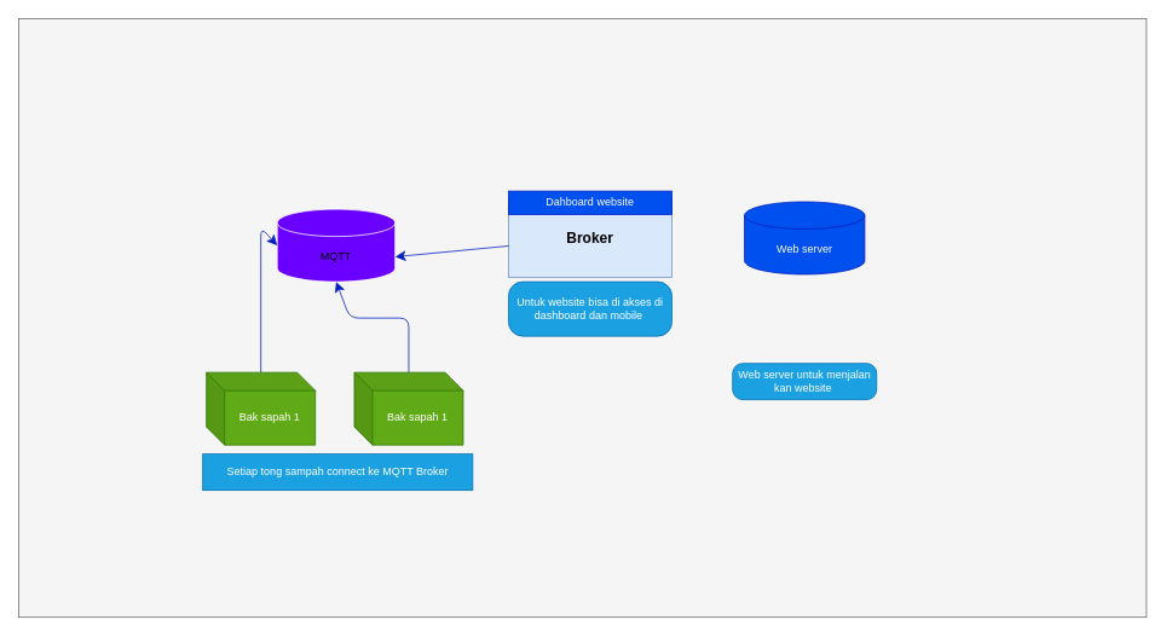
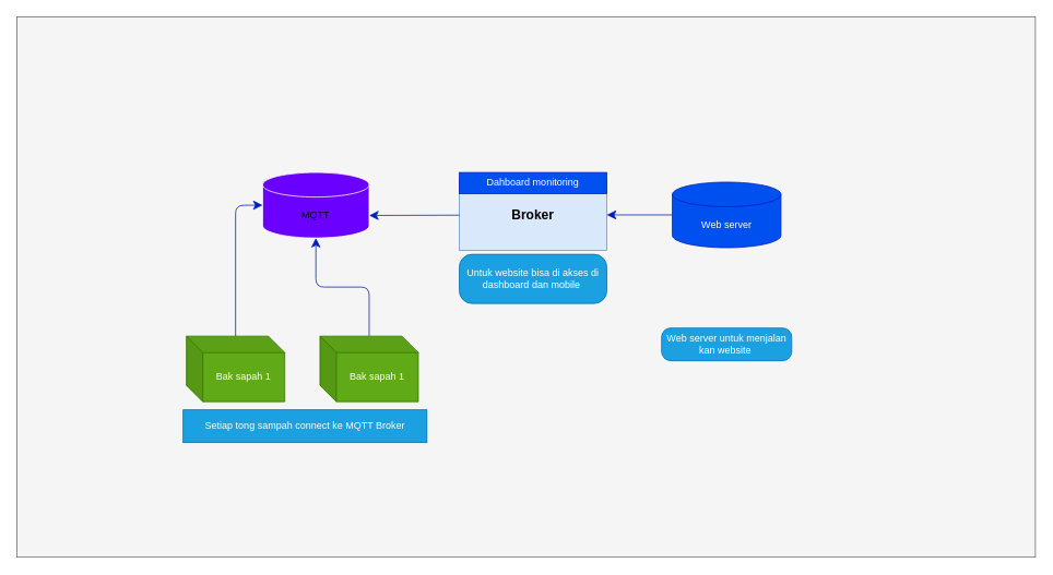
  <mxCell id="0" />
  <mxCell id="1" parent="0" />
  <mxCell id="2" value="" style="rounded=0;whiteSpace=wrap;html=1;fillColor=#f5f5f5;strokeColor=#666666;fontColor=#333333;" vertex="1" parent="1"><mxGeometry x="20" y="20" width="1243" height="660" as="geometry" /></mxCell>
- <mxCell id="3" value="&lt;font color=&quot;#000000&quot;&gt;MQTT&lt;/font&gt;" style="shape=cylinder3;whiteSpace=wrap;html=1;boundedLbl=1;backgroundOutline=1;size=15;fillColor=#6a00ff;strokeColor=#FFFFFF;fontColor=#ffffff;" parent="1" vertex="1"><mxGeometry x="305" y="230" width="130" height="80" as="geometry" /></mxCell>
+ <mxCell id="3" value="&lt;font color=&quot;#000000&quot;&gt;MQTT&lt;/font&gt;" style="shape=cylinder3;whiteSpace=wrap;html=1;boundedLbl=1;backgroundOutline=1;size=15;fillColor=#6a00ff;strokeColor=#FFFFFF;fontColor=#ffffff;" parent="1" vertex="1"><mxGeometry x="320" y="210" width="130" height="80" as="geometry" /></mxCell>
  <mxCell id="4" value="" style="group" parent="1" vertex="1" connectable="0"><mxGeometry x="560" y="210" width="270" height="107.5" as="geometry" /></mxCell>
  <mxCell id="5" value="&lt;b&gt;&lt;font style=&quot;font-size: 16px;&quot;&gt;Broker&lt;/font&gt;&lt;/b&gt;" style="rounded=0;whiteSpace=wrap;html=1;fillColor=#dae8fc;strokeColor=#6c8ebf;fontColor=#000000;" parent="4" vertex="1"><mxGeometry y="8.636" width="180" height="86.364" as="geometry" /></mxCell>
- <mxCell id="6" value="Dahboard website" style="rounded=0;whiteSpace=wrap;html=1;fillColor=#0050ef;strokeColor=#001DBC;fontColor=#ffffff;" parent="4" vertex="1"><mxGeometry width="180" height="25.909" as="geometry" /></mxCell>
+ <mxCell id="6" value="Dahboard monitoring" style="rounded=0;whiteSpace=wrap;html=1;fillColor=#0050ef;strokeColor=#001DBC;fontColor=#ffffff;" parent="4" vertex="1"><mxGeometry width="180" height="25.909" as="geometry" /></mxCell>
+ <mxCell id="7" style="edgeStyle=none;html=1;entryX=1;entryY=0.5;entryDx=0;entryDy=0;startSize=9;endSize=9;fillColor=#0050ef;strokeColor=#001DBC;" parent="1" source="8" target="5" edge="1"><mxGeometry relative="1" as="geometry" /></mxCell>
  <mxCell id="8" value="Web server" style="shape=cylinder3;whiteSpace=wrap;html=1;boundedLbl=1;backgroundOutline=1;size=15;fontColor=#ffffff;fillColor=#0050ef;strokeColor=#001DBC;" parent="1" vertex="1"><mxGeometry x="820" y="221.82" width="132.5" height="80" as="geometry" /></mxCell>
  <mxCell id="9" style="edgeStyle=none;html=1;entryX=0;entryY=0.5;entryDx=0;entryDy=0;entryPerimeter=0;fontColor=#FFFFFF;fillColor=#0050ef;strokeColor=#001DBC;endSize=9;startSize=9;" parent="1" source="10" target="3" edge="1"><mxGeometry relative="1" as="geometry"><Array as="points"><mxPoint x="287" y="250" /></Array></mxGeometry></mxCell>
  <mxCell id="10" value="Bak sapah 1" style="shape=cube;whiteSpace=wrap;html=1;boundedLbl=1;backgroundOutline=1;darkOpacity=0.05;darkOpacity2=0.1;fontColor=#ffffff;fillColor=#60a917;strokeColor=#2D7600;" parent="1" vertex="1"><mxGeometry x="227" y="410" width="120" height="80" as="geometry" /></mxCell>
  <mxCell id="11" style="edgeStyle=none;html=1;entryX=0.5;entryY=1;entryDx=0;entryDy=0;entryPerimeter=0;fontColor=#FFFFFF;fillColor=#0050ef;strokeColor=#001DBC;endSize=9;startSize=9;" parent="1" source="12" target="3" edge="1"><mxGeometry relative="1" as="geometry"><Array as="points"><mxPoint x="450" y="350" /><mxPoint x="385" y="350" /></Array></mxGeometry></mxCell>
  <mxCell id="12" value="Bak sapah 1" style="shape=cube;whiteSpace=wrap;html=1;boundedLbl=1;backgroundOutline=1;darkOpacity=0.05;darkOpacity2=0.1;fontColor=#ffffff;fillColor=#60a917;strokeColor=#2D7600;" parent="1" vertex="1"><mxGeometry x="390" y="410" width="120" height="80" as="geometry" /></mxCell>
  <mxCell id="13" value="&lt;span style=&quot;&quot;&gt;Web server untuk menjalan kan website&amp;nbsp;&lt;/span&gt;" style="rounded=1;whiteSpace=wrap;html=1;fontColor=#ffffff;arcSize=28;fillColor=#1ba1e2;strokeColor=#006EAF;" parent="1" vertex="1"><mxGeometry x="806.88" y="400" width="158.75" height="40" as="geometry" /></mxCell>
  <mxCell id="14" value="&lt;span style=&quot;&quot;&gt;Untuk website bisa di akses di dashboard dan mobile&amp;nbsp;&lt;/span&gt;" style="rounded=1;whiteSpace=wrap;html=1;fontColor=#ffffff;arcSize=26;fillColor=#1ba1e2;strokeColor=#006EAF;" parent="1" vertex="1"><mxGeometry x="560" y="310" width="180" height="60" as="geometry" /></mxCell>
  <mxCell id="15" style="edgeStyle=none;html=1;entryX=1;entryY=0;entryDx=0;entryDy=52.5;entryPerimeter=0;startSize=9;endSize=9;fillColor=#0050ef;strokeColor=#001DBC;" parent="1" source="5" target="3" edge="1"><mxGeometry relative="1" as="geometry" /></mxCell>
  <mxCell id="16" value="Setiap tong sampah connect ke MQTT Broker" style="whiteSpace=wrap;html=1;fontColor=#ffffff;arcSize=23;fillColor=#1ba1e2;strokeColor=#006EAF;rounded=0;" parent="1" vertex="1"><mxGeometry x="223" y="500" width="297.5" height="40" as="geometry" /></mxCell>
